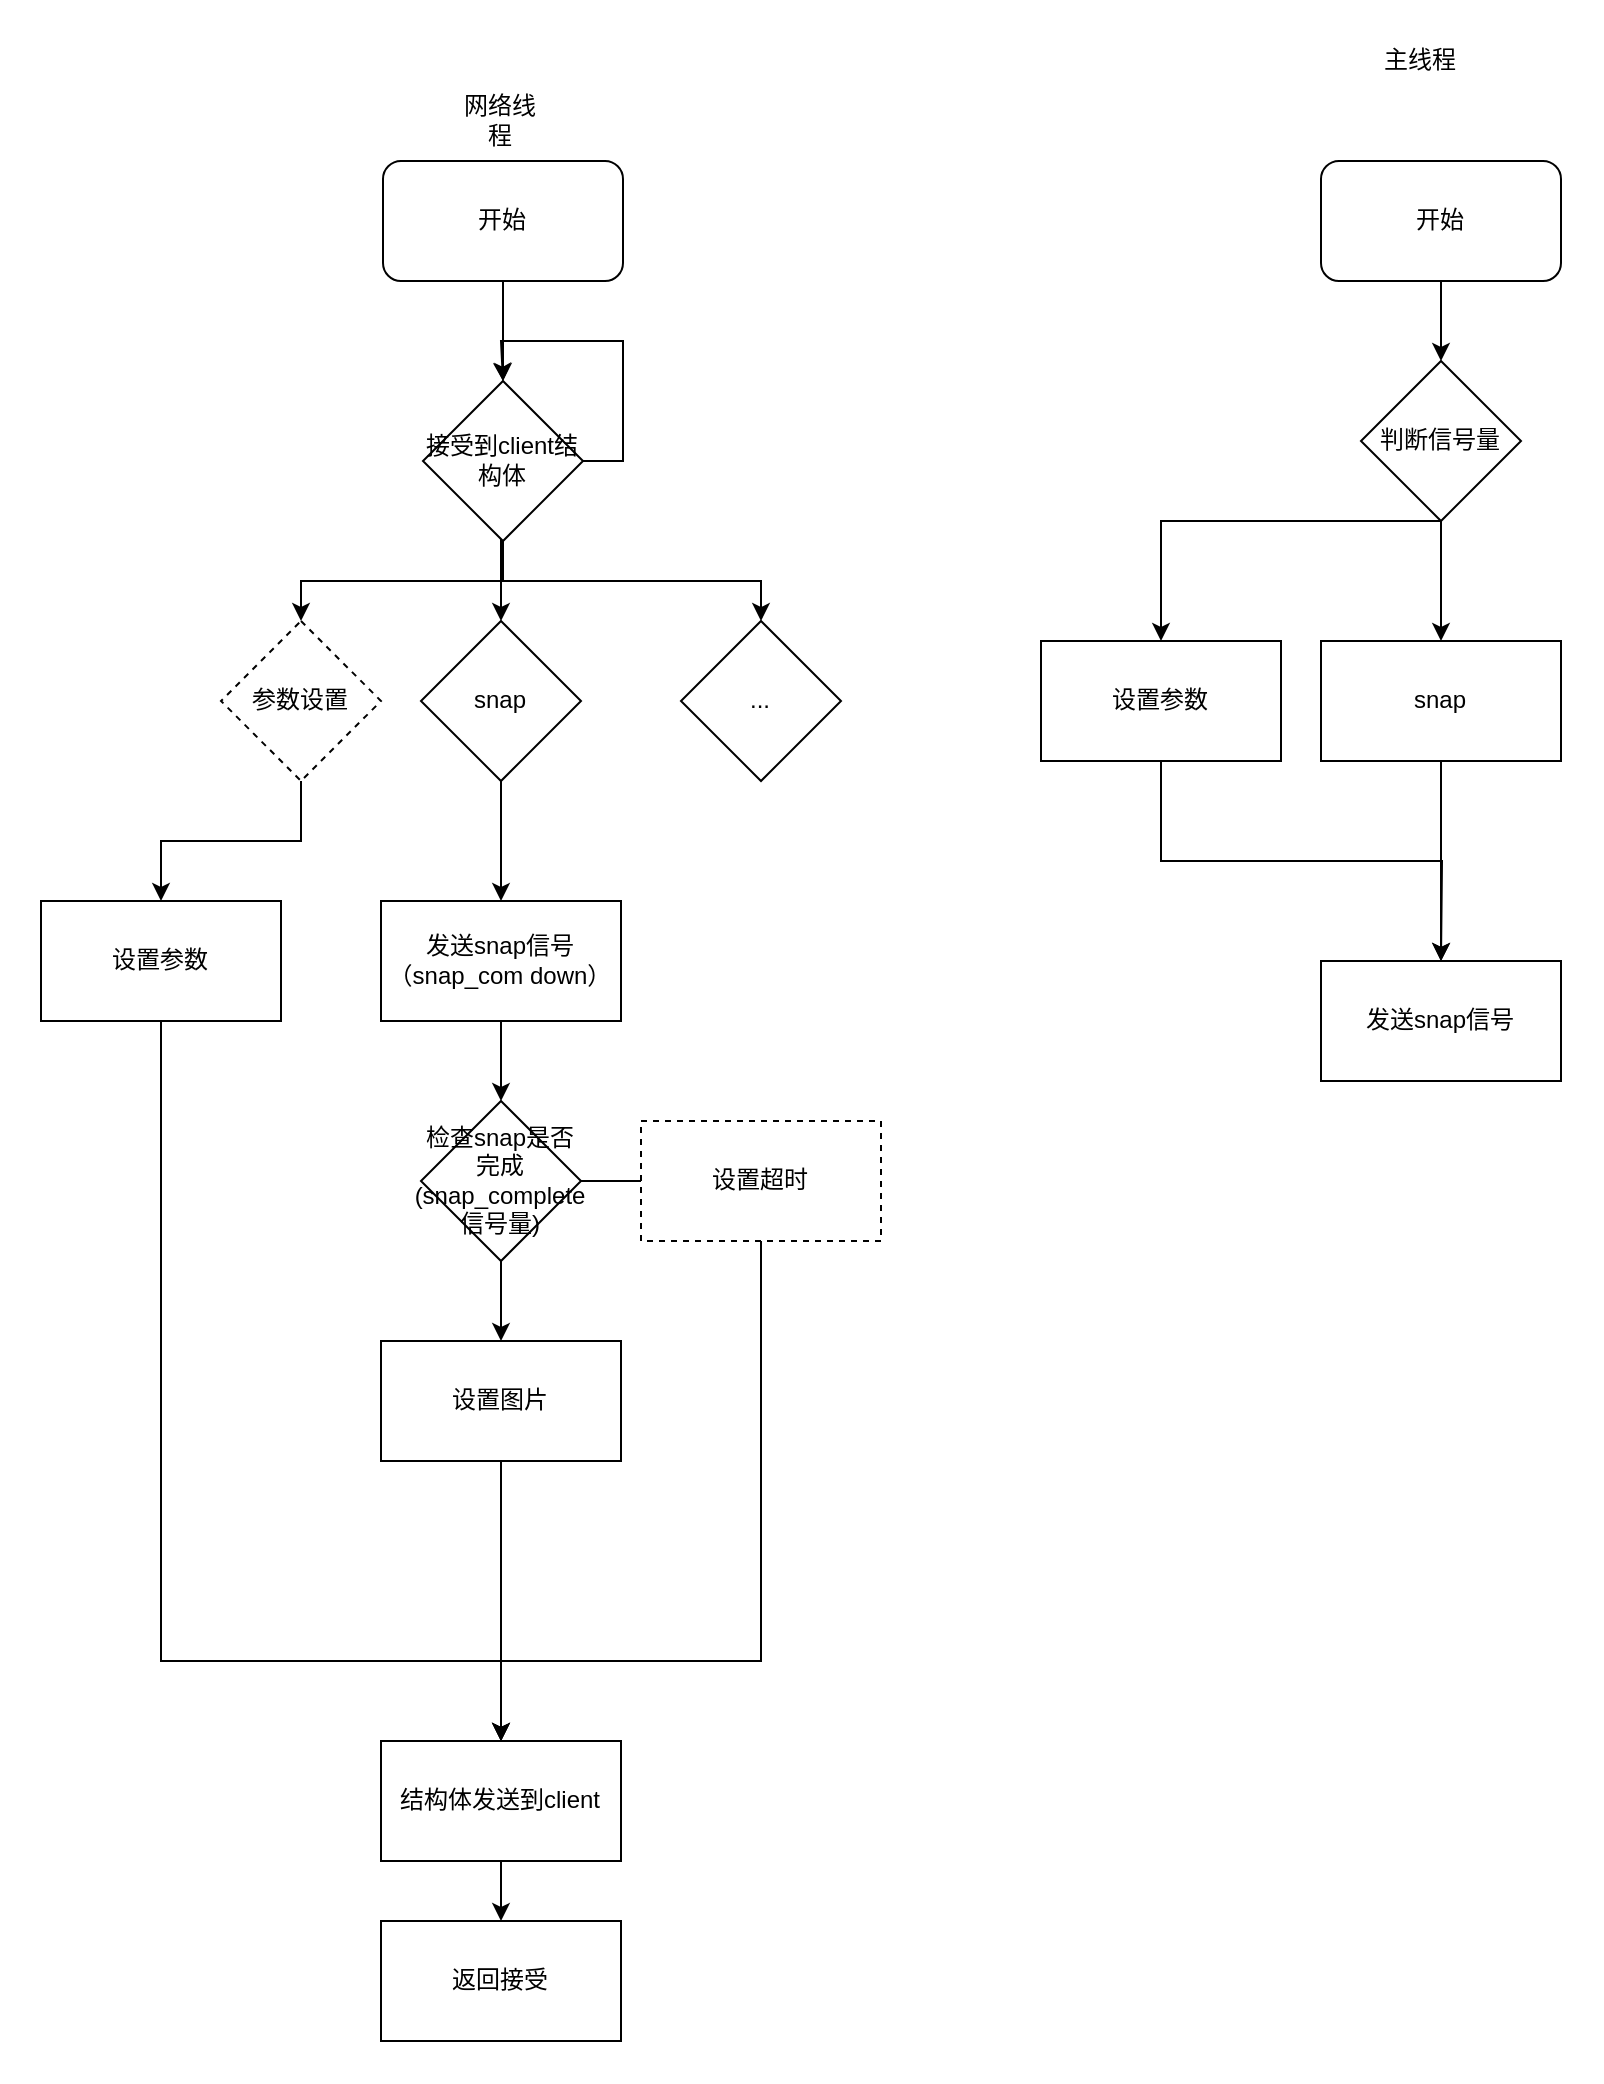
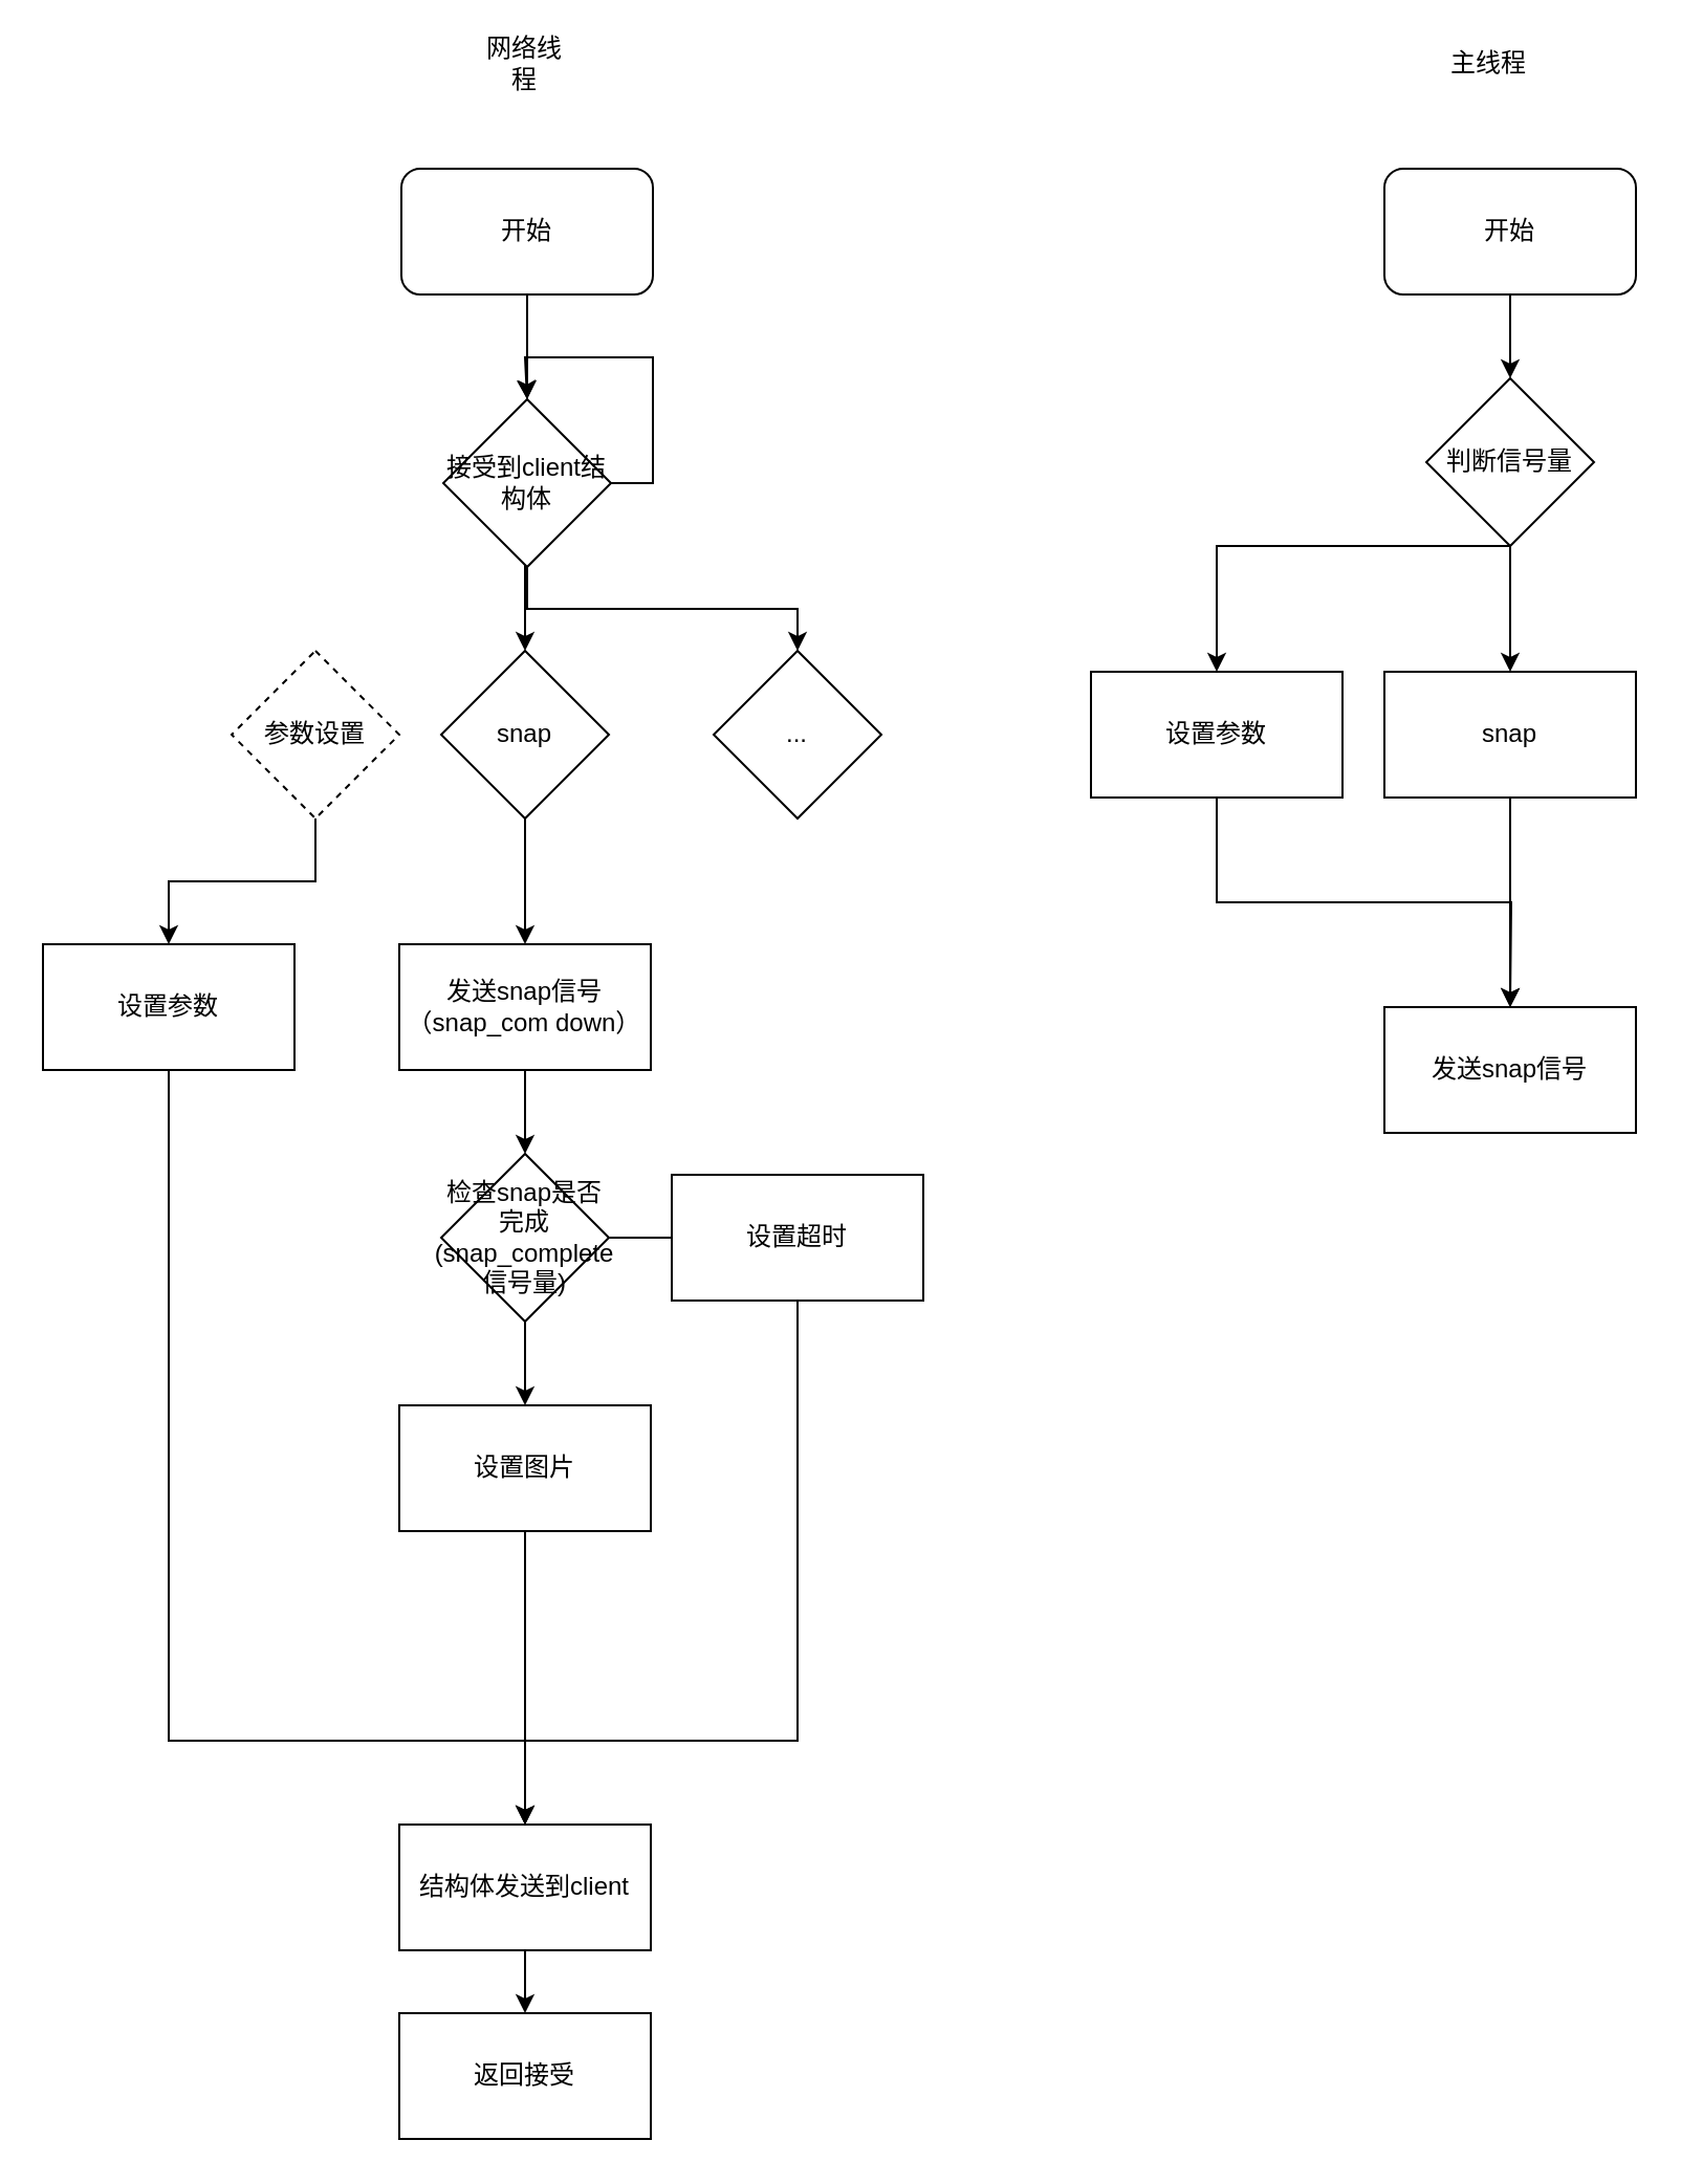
  <mxCell id="0" />
  <mxCell id="1" parent="0" />
  <mxCell id="2" style="edgeStyle=orthogonalEdgeStyle;rounded=0;orthogonalLoop=1;jettySize=auto;html=1;" edge="1" parent="1" source="3" target="8"><mxGeometry relative="1" as="geometry" /></mxCell>
  <mxCell id="3" value="开始" style="rounded=1;whiteSpace=wrap;html=1;" vertex="1" parent="1"><mxGeometry x="191" y="80" width="120" height="60" as="geometry" /></mxCell>
- <mxCell id="4" style="edgeStyle=orthogonalEdgeStyle;rounded=0;orthogonalLoop=1;jettySize=auto;html=1;exitX=0.5;exitY=1;exitDx=0;exitDy=0;entryX=0.5;entryY=0;entryDx=0;entryDy=0;" edge="1" parent="1" source="8" target="10"><mxGeometry relative="1" as="geometry" /></mxCell>
  <mxCell id="5" style="edgeStyle=orthogonalEdgeStyle;rounded=0;orthogonalLoop=1;jettySize=auto;html=1;" edge="1" parent="1" source="8" target="12"><mxGeometry relative="1" as="geometry" /></mxCell>
  <mxCell id="6" style="edgeStyle=orthogonalEdgeStyle;rounded=0;orthogonalLoop=1;jettySize=auto;html=1;entryX=0.5;entryY=0;entryDx=0;entryDy=0;" edge="1" parent="1" source="8" target="13"><mxGeometry relative="1" as="geometry"><Array as="points"><mxPoint x="250" y="290" /><mxPoint x="380" y="290" /></Array></mxGeometry></mxCell>
  <mxCell id="7" style="edgeStyle=orthogonalEdgeStyle;rounded=0;orthogonalLoop=1;jettySize=auto;html=1;exitX=1;exitY=0.5;exitDx=0;exitDy=0;entryX=0.5;entryY=0;entryDx=0;entryDy=0;" edge="1" parent="1" source="8" target="8"><mxGeometry relative="1" as="geometry"><mxPoint x="250" y="180" as="targetPoint" /><Array as="points"><mxPoint x="311" y="230" /><mxPoint x="311" y="170" /><mxPoint x="250" y="170" /></Array></mxGeometry></mxCell>
  <mxCell id="8" value="接受到client结构体" style="rhombus;whiteSpace=wrap;html=1;" vertex="1" parent="1"><mxGeometry x="211" y="190" width="80" height="80" as="geometry" /></mxCell>
  <mxCell id="9" style="edgeStyle=orthogonalEdgeStyle;rounded=0;orthogonalLoop=1;jettySize=auto;html=1;entryX=0.5;entryY=0;entryDx=0;entryDy=0;" edge="1" parent="1" source="10" target="15"><mxGeometry relative="1" as="geometry"><mxPoint x="150" y="430" as="targetPoint" /></mxGeometry></mxCell>
  <mxCell id="10" value="参数设置" style="rhombus;whiteSpace=wrap;html=1;dashed=1;" vertex="1" parent="1"><mxGeometry x="110" y="310" width="80" height="80" as="geometry" /></mxCell>
  <mxCell id="11" style="edgeStyle=orthogonalEdgeStyle;rounded=0;orthogonalLoop=1;jettySize=auto;html=1;entryX=0.5;entryY=0;entryDx=0;entryDy=0;" edge="1" parent="1" source="12" target="17"><mxGeometry relative="1" as="geometry"><mxPoint x="250" y="440" as="targetPoint" /></mxGeometry></mxCell>
  <mxCell id="12" value="snap" style="rhombus;whiteSpace=wrap;html=1;" vertex="1" parent="1"><mxGeometry x="210" y="310" width="80" height="80" as="geometry" /></mxCell>
  <mxCell id="13" value="..." style="rhombus;whiteSpace=wrap;html=1;" vertex="1" parent="1"><mxGeometry x="340" y="310" width="80" height="80" as="geometry" /></mxCell>
  <mxCell id="14" style="edgeStyle=orthogonalEdgeStyle;rounded=0;orthogonalLoop=1;jettySize=auto;html=1;entryX=0.5;entryY=0;entryDx=0;entryDy=0;" edge="1" parent="1" source="15" target="26"><mxGeometry relative="1" as="geometry"><mxPoint x="80" y="860" as="targetPoint" /><Array as="points"><mxPoint x="80" y="830" /><mxPoint x="250" y="830" /></Array></mxGeometry></mxCell>
  <mxCell id="15" value="设置参数" style="rounded=0;whiteSpace=wrap;html=1;" vertex="1" parent="1"><mxGeometry x="20" y="450" width="120" height="60" as="geometry" /></mxCell>
  <mxCell id="16" style="edgeStyle=orthogonalEdgeStyle;rounded=0;orthogonalLoop=1;jettySize=auto;html=1;exitX=0.5;exitY=1;exitDx=0;exitDy=0;" edge="1" parent="1" source="17"><mxGeometry relative="1" as="geometry"><mxPoint x="250" y="550" as="targetPoint" /></mxGeometry></mxCell>
  <mxCell id="17" value="发送snap信号（snap_com down）" style="rounded=0;whiteSpace=wrap;html=1;" vertex="1" parent="1"><mxGeometry x="190" y="450" width="120" height="60" as="geometry" /></mxCell>
  <mxCell id="18" style="edgeStyle=orthogonalEdgeStyle;rounded=0;orthogonalLoop=1;jettySize=auto;html=1;" edge="1" parent="1" source="20"><mxGeometry relative="1" as="geometry"><mxPoint x="250" y="670" as="targetPoint" /></mxGeometry></mxCell>
  <mxCell id="19" style="edgeStyle=orthogonalEdgeStyle;rounded=0;orthogonalLoop=1;jettySize=auto;html=1;exitX=1;exitY=0.5;exitDx=0;exitDy=0;entryX=0;entryY=0.5;entryDx=0;entryDy=0;endArrow=none;" edge="1" parent="1" source="20" target="24"><mxGeometry relative="1" as="geometry" /></mxCell>
  <mxCell id="20" value="检查snap是否完成(snap_complete信号量)" style="rhombus;whiteSpace=wrap;html=1;" vertex="1" parent="1"><mxGeometry x="210" y="550" width="80" height="80" as="geometry" /></mxCell>
  <mxCell id="21" style="edgeStyle=orthogonalEdgeStyle;rounded=0;orthogonalLoop=1;jettySize=auto;html=1;exitX=0.5;exitY=1;exitDx=0;exitDy=0;entryX=0.5;entryY=0;entryDx=0;entryDy=0;" edge="1" parent="1" source="22" target="26"><mxGeometry relative="1" as="geometry"><mxPoint x="250" y="810" as="targetPoint" /></mxGeometry></mxCell>
  <mxCell id="22" value="设置图片" style="rounded=0;whiteSpace=wrap;html=1;" vertex="1" parent="1"><mxGeometry x="190" y="670" width="120" height="60" as="geometry" /></mxCell>
  <mxCell id="23" style="edgeStyle=orthogonalEdgeStyle;rounded=0;orthogonalLoop=1;jettySize=auto;html=1;exitX=0.5;exitY=1;exitDx=0;exitDy=0;" edge="1" parent="1" source="24"><mxGeometry relative="1" as="geometry"><mxPoint x="250" y="870" as="targetPoint" /><Array as="points"><mxPoint x="380" y="830" /><mxPoint x="250" y="830" /></Array></mxGeometry></mxCell>
- <mxCell id="24" value="设置超时" style="rounded=0;whiteSpace=wrap;html=1;dashed=1;" vertex="1" parent="1"><mxGeometry x="320" y="560" width="120" height="60" as="geometry" /></mxCell>
+ <mxCell id="24" value="设置超时" style="rounded=0;whiteSpace=wrap;html=1;" vertex="1" parent="1"><mxGeometry x="320" y="560" width="120" height="60" as="geometry" /></mxCell>
  <mxCell id="25" style="edgeStyle=orthogonalEdgeStyle;rounded=0;orthogonalLoop=1;jettySize=auto;html=1;exitX=0.5;exitY=1;exitDx=0;exitDy=0;" edge="1" parent="1" source="26"><mxGeometry relative="1" as="geometry"><mxPoint x="250" y="960" as="targetPoint" /></mxGeometry></mxCell>
  <mxCell id="26" value="结构体发送到client" style="rounded=0;whiteSpace=wrap;html=1;" vertex="1" parent="1"><mxGeometry x="190" y="870" width="120" height="60" as="geometry" /></mxCell>
- <mxCell id="27" value="网络线程" style="text;html=1;strokeColor=none;fillColor=none;align=center;verticalAlign=middle;whiteSpace=wrap;rounded=0;" vertex="1" parent="1"><mxGeometry x="230" y="50" width="40" height="20" as="geometry" /></mxCell>
+ <mxCell id="27" value="网络线程" style="text;html=1;strokeColor=none;fillColor=none;align=center;verticalAlign=middle;whiteSpace=wrap;rounded=0;" vertex="1" parent="1"><mxGeometry x="230" y="20" width="40" height="20" as="geometry" /></mxCell>
  <mxCell id="28" value="返回接受" style="rounded=0;whiteSpace=wrap;html=1;" vertex="1" parent="1"><mxGeometry x="190" y="960" width="120" height="60" as="geometry" /></mxCell>
  <mxCell id="29" value="主线程" style="text;html=1;strokeColor=none;fillColor=none;align=center;verticalAlign=middle;whiteSpace=wrap;rounded=0;" vertex="1" parent="1"><mxGeometry x="690" y="20" width="40" height="20" as="geometry" /></mxCell>
  <mxCell id="30" style="edgeStyle=orthogonalEdgeStyle;rounded=0;orthogonalLoop=1;jettySize=auto;html=1;" edge="1" parent="1" source="31"><mxGeometry relative="1" as="geometry"><mxPoint x="720" y="180" as="targetPoint" /></mxGeometry></mxCell>
  <mxCell id="31" value="开始" style="rounded=1;whiteSpace=wrap;html=1;" vertex="1" parent="1"><mxGeometry x="660" y="80" width="120" height="60" as="geometry" /></mxCell>
  <mxCell id="32" style="edgeStyle=orthogonalEdgeStyle;rounded=0;orthogonalLoop=1;jettySize=auto;html=1;" edge="1" parent="1" source="34" target="36"><mxGeometry relative="1" as="geometry"><mxPoint x="660" y="310" as="targetPoint" /><Array as="points"><mxPoint x="580" y="260" /></Array></mxGeometry></mxCell>
  <mxCell id="33" style="edgeStyle=orthogonalEdgeStyle;rounded=0;orthogonalLoop=1;jettySize=auto;html=1;entryX=0.5;entryY=0;entryDx=0;entryDy=0;" edge="1" parent="1" source="34" target="38"><mxGeometry relative="1" as="geometry" /></mxCell>
  <mxCell id="34" value="判断信号量" style="rhombus;whiteSpace=wrap;html=1;" vertex="1" parent="1"><mxGeometry x="680" y="180" width="80" height="80" as="geometry" /></mxCell>
  <mxCell id="35" style="edgeStyle=orthogonalEdgeStyle;rounded=0;orthogonalLoop=1;jettySize=auto;html=1;exitX=0.5;exitY=1;exitDx=0;exitDy=0;" edge="1" parent="1" source="36"><mxGeometry relative="1" as="geometry"><mxPoint x="720" y="480" as="targetPoint" /></mxGeometry></mxCell>
  <mxCell id="36" value="设置参数" style="rounded=0;whiteSpace=wrap;html=1;" vertex="1" parent="1"><mxGeometry x="520" y="320" width="120" height="60" as="geometry" /></mxCell>
  <mxCell id="37" style="edgeStyle=orthogonalEdgeStyle;rounded=0;orthogonalLoop=1;jettySize=auto;html=1;" edge="1" parent="1" source="38"><mxGeometry relative="1" as="geometry"><mxPoint x="720" y="480" as="targetPoint" /></mxGeometry></mxCell>
  <mxCell id="38" value="snap" style="rounded=0;whiteSpace=wrap;html=1;" vertex="1" parent="1"><mxGeometry x="660" y="320" width="120" height="60" as="geometry" /></mxCell>
  <mxCell id="39" value="发送snap信号" style="rounded=0;whiteSpace=wrap;html=1;" vertex="1" parent="1"><mxGeometry x="660" y="480" width="120" height="60" as="geometry" /></mxCell>
